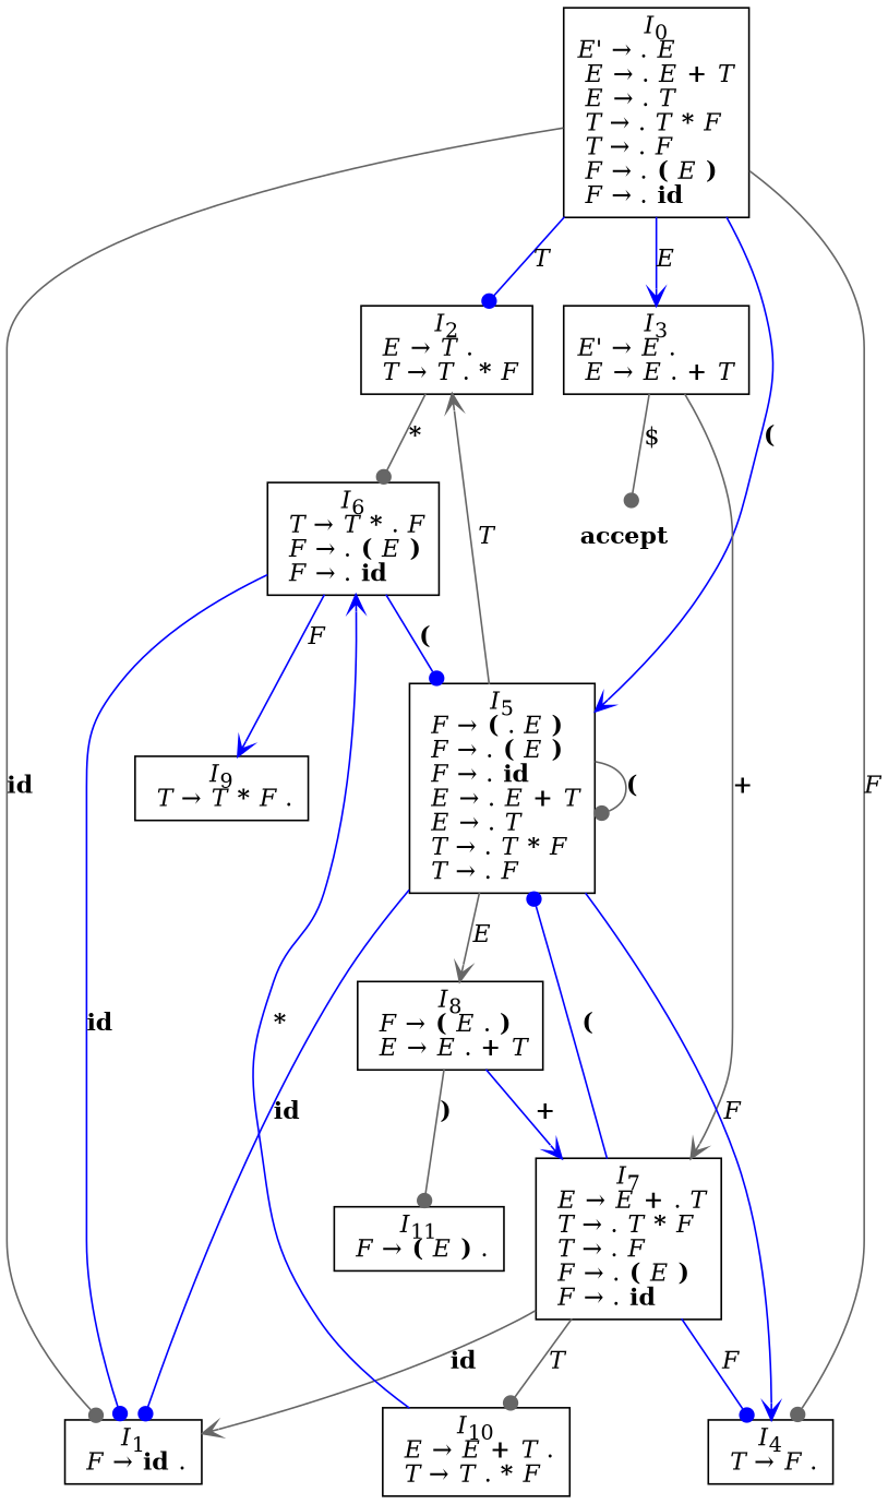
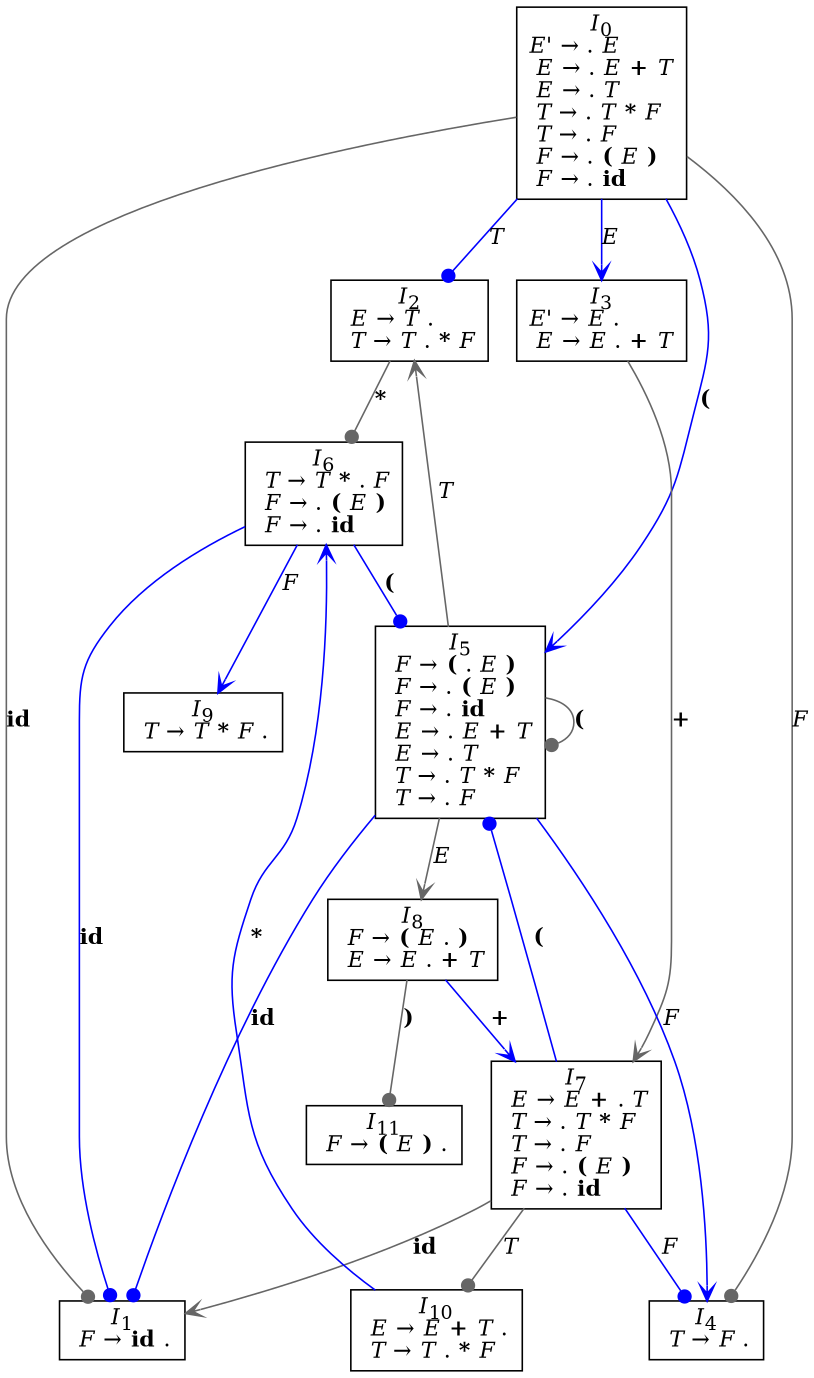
  digraph {
    node [shape=record]
    edge [color=blue arrowhead=dot]
    n1 [label=<<I>I</I><SUB>0</SUB><BR/><I>E'</I> &#8594; . <I>E</I><BR ALIGN="LEFT"/><I> E</I> &#8594; . <I>E</I> <B>+</B> <I>T</I><BR ALIGN="LEFT"/><I> E</I> &#8594; . <I>T</I><BR ALIGN="LEFT"/><I> T</I> &#8594; . <I>T</I> <B>*</B> <I>F</I><BR ALIGN="LEFT"/><I> T</I> &#8594; . <I>F</I><BR ALIGN="LEFT"/><I> F</I> &#8594; . <B>(</B> <I>E</I> <B>)</B><BR ALIGN="LEFT"/><I> F</I> &#8594; . <B>id</B><BR ALIGN="LEFT"/>>]
    n2 [label=<<I>I</I><SUB>1</SUB><BR/><I> F</I> &#8594; <B>id</B> .<BR ALIGN="LEFT"/>>]
    n3 [label=<<I>I</I><SUB>2</SUB><BR/><I> E</I> &#8594; <I>T</I> .<BR ALIGN="LEFT"/><I> T</I> &#8594; <I>T</I> . <B>*</B> <I>F</I><BR ALIGN="LEFT"/>>]
    n4 [label=<<I>I</I><SUB>3</SUB><BR/><I>E'</I> &#8594; <I>E</I> .<BR ALIGN="LEFT"/><I> E</I> &#8594; <I>E</I> . <B>+</B> <I>T</I><BR ALIGN="LEFT"/>>]
    n5 [label=<<I>I</I><SUB>4</SUB><BR/><I> T</I> &#8594; <I>F</I> .<BR ALIGN="LEFT"/>>]
    n6 [label=<<I>I</I><SUB>5</SUB><BR/><I> F</I> &#8594; <B>(</B> . <I>E</I> <B>)</B><BR ALIGN="LEFT"/><I> F</I> &#8594; . <B>(</B> <I>E</I> <B>)</B><BR ALIGN="LEFT"/><I> F</I> &#8594; . <B>id</B><BR ALIGN="LEFT"/><I> E</I> &#8594; . <I>E</I> <B>+</B> <I>T</I><BR ALIGN="LEFT"/><I> E</I> &#8594; . <I>T</I><BR ALIGN="LEFT"/><I> T</I> &#8594; . <I>T</I> <B>*</B> <I>F</I><BR ALIGN="LEFT"/><I> T</I> &#8594; . <I>F</I><BR ALIGN="LEFT"/>>]
    n7 [label=<<I>I</I><SUB>6</SUB><BR/><I> T</I> &#8594; <I>T</I> <B>*</B> . <I>F</I><BR ALIGN="LEFT"/><I> F</I> &#8594; . <B>(</B> <I>E</I> <B>)</B><BR ALIGN="LEFT"/><I> F</I> &#8594; . <B>id</B><BR ALIGN="LEFT"/>>]
    n8 [label=<<I>I</I><SUB>7</SUB><BR/><I> E</I> &#8594; <I>E</I> <B>+</B> . <I>T</I><BR ALIGN="LEFT"/><I> T</I> &#8594; . <I>T</I> <B>*</B> <I>F</I><BR ALIGN="LEFT"/><I> T</I> &#8594; . <I>F</I><BR ALIGN="LEFT"/><I> F</I> &#8594; . <B>(</B> <I>E</I> <B>)</B><BR ALIGN="LEFT"/><I> F</I> &#8594; . <B>id</B><BR ALIGN="LEFT"/>>]
-   n9 [label=<<B>accept</B>> shape=none]
    n10 [label=<<I>I</I><SUB>8</SUB><BR/><I> F</I> &#8594; <B>(</B> <I>E</I> . <B>)</B><BR ALIGN="LEFT"/><I> E</I> &#8594; <I>E</I> . <B>+</B> <I>T</I><BR ALIGN="LEFT"/>>]
    n11 [label=<<I>I</I><SUB>9</SUB><BR/><I> T</I> &#8594; <I>T</I> <B>*</B> <I>F</I> .<BR ALIGN="LEFT"/>>]
    n12 [label=<<I>I</I><SUB>10</SUB><BR/><I> E</I> &#8594; <I>E</I> <B>+</B> <I>T</I> .<BR ALIGN="LEFT"/><I> T</I> &#8594; <I>T</I> . <B>*</B> <I>F</I><BR ALIGN="LEFT"/>>]
    n13 [label=<<I>I</I><SUB>11</SUB><BR/><I> F</I> &#8594; <B>(</B> <I>E</I> <B>)</B> .<BR ALIGN="LEFT"/>>]
    n1 -> n2 [label=<<B>id</B>> color=gray40]
    n1 -> n3 [label=<<I>T</I>>]
    n1 -> n4 [label=<<I>E</I>> arrowhead=vee]
    n1 -> n5 [label=<<I>F</I>> color=gray40]
    n1 -> n6 [label=<<B>(</B>> arrowhead=vee]
    n3 -> n7 [label=<<B>*</B>> color=gray40]
    n4 -> n8 [label=<<B>+</B>> color=gray40 arrowhead=vee]
-   n4 -> n9 [label="$" color=gray40]
    n6 -> n2 [label=<<B>id</B>>]
    n6 -> n3 [label=<<I>T</I>> color=gray40 arrowhead=vee]
    n6 -> n5 [label=<<I>F</I>> arrowhead=vee]
    n6 -> n6 [label=<<B>(</B>> color=gray40]
    n6 -> n10 [label=<<I>E</I>> color=gray40 arrowhead=vee]
    n7 -> n2 [label=<<B>id</B>>]
    n7 -> n6 [label=<<B>(</B>>]
    n7 -> n11 [label=<<I>F</I>> arrowhead=vee]
    n8 -> n2 [label=<<B>id</B>> color=gray40 arrowhead=vee]
    n8 -> n5 [label=<<I>F</I>>]
    n8 -> n6 [label=<<B>(</B>>]
    n8 -> n12 [label=<<I>T</I>> color=gray40]
    n10 -> n8 [label=<<B>+</B>> arrowhead=vee]
    n10 -> n13 [label=<<B>)</B>> color=gray40]
    n12 -> n7 [label=<<B>*</B>> arrowhead=vee]
  }
